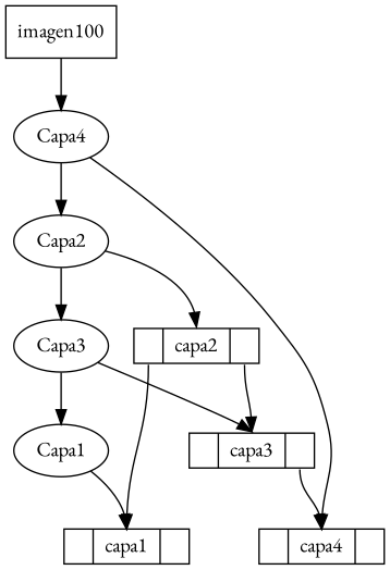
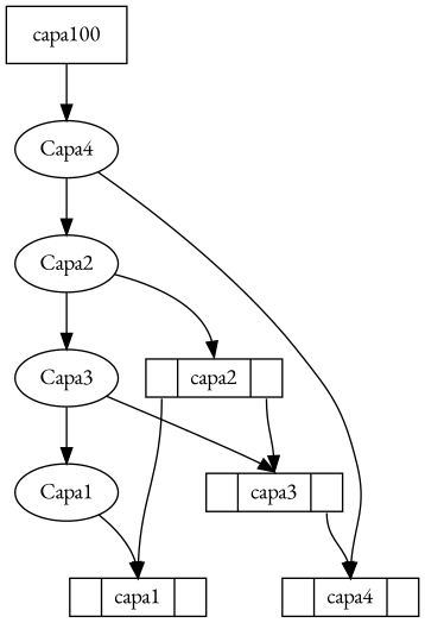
  digraph {
    fontname="EB Garamond"
    node [fontname="EB Garamond"]
    edge [headport=f1 fontname="EB Garamond"]
    n1 [height=.1 label="<f0> |<f1> capa1|<f2> " shape=record]
    n2 [height=.1 label="<f0> |<f1> capa2|<f2> " shape=record]
    n3 [height=.1 label="<f0> |<f1> capa3|<f2> " shape=record]
    n4 [height=.1 label="<f0> |<f1> capa4|<f2> " shape=record]
-   imagen100 [group=1 shape=box]
+   imagen100 [group=1 shape=box label=capa100]
    n6 [group=2 label=Capa4]
    n7 [group=2 label=Capa2]
    n8 [group=2 label=Capa3]
    n9 [group=2 label=Capa1]
    subgraph sub_1 {
      n1
      n2
      n3
      n4
    }
    subgraph sub_2 {
      rank=same
      imagen100
    }
    n2 -> n1 [tailport=f0]
    n2 -> n3 [tailport=f2]
    n3 -> n4 [tailport=f2]
    imagen100 -> n6 [headport=""]
    n6 -> n4
    n6 -> n7 [headport=""]
    n7 -> n2
    n7 -> n8 [headport=""]
    n8 -> n3
    n8 -> n9 [headport=""]
    n9 -> n1
  }
